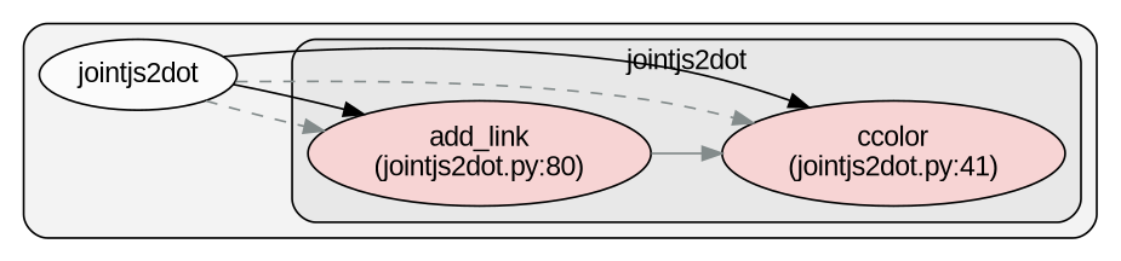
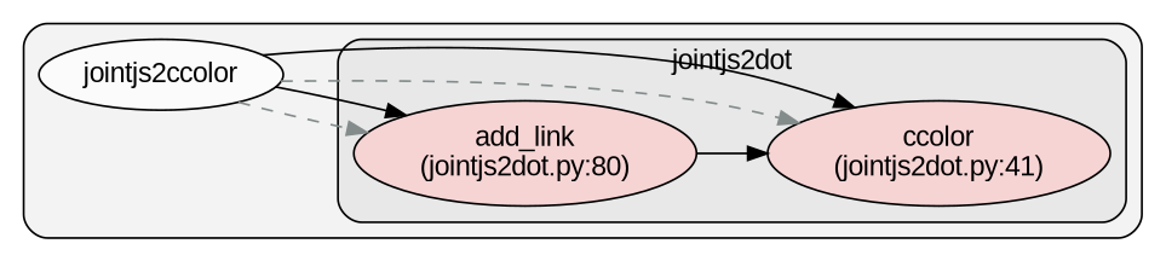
  digraph {
    clusterrank=local
    fontname="Liberation Sans"
    rankdir=LR
    node [fillcolor="#feccccb2" fontcolor="#000000" fontname="Liberation Sans" group=0 style=filled]
    edge [color="#000000" fontname="Liberation Sans" style=solid]
    n1 [label="add_link\n(jointjs2dot.py:80)"]
    n2 [label="ccolor\n(jointjs2dot.py:41)"]
-   n3 [fillcolor="#ffffffb2" label=jointjs2dot]
+   n3 [fillcolor="#ffffffb2" label=jointjs2ccolor]
    subgraph cluster_1 {
      fillcolor="#80808018"
      style="filled,rounded"
      n3
      subgraph cluster_2 {
        fillcolor="#80808018"
        label=jointjs2dot
        style="filled,rounded"
        n1
        n2
      }
    }
-   n1 -> n2 [color="#838b8b"]
+   n1 -> n2
    n3 -> n1 [color="#838b8b" style=dashed]
    n3 -> n1
    n3 -> n2 [color="#838b8b" style=dashed]
    n3 -> n2
  }
